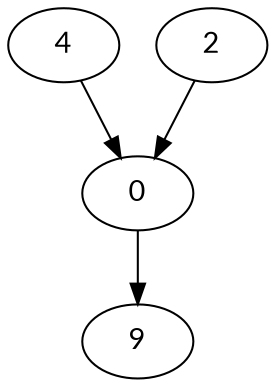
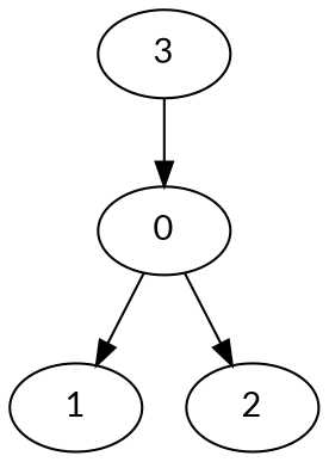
  digraph {
    fontname=Lato
    node [fontname=Lato props=q]
    edge [fontname=Lato]
    0 [props=p]
-   1 [label=9]
-   3 [props=r label=4]
+   1
+   3 [props=r]
    2
    0 -> 1
    3 -> 0
-   2 -> 0
+   0 -> 2
  }
